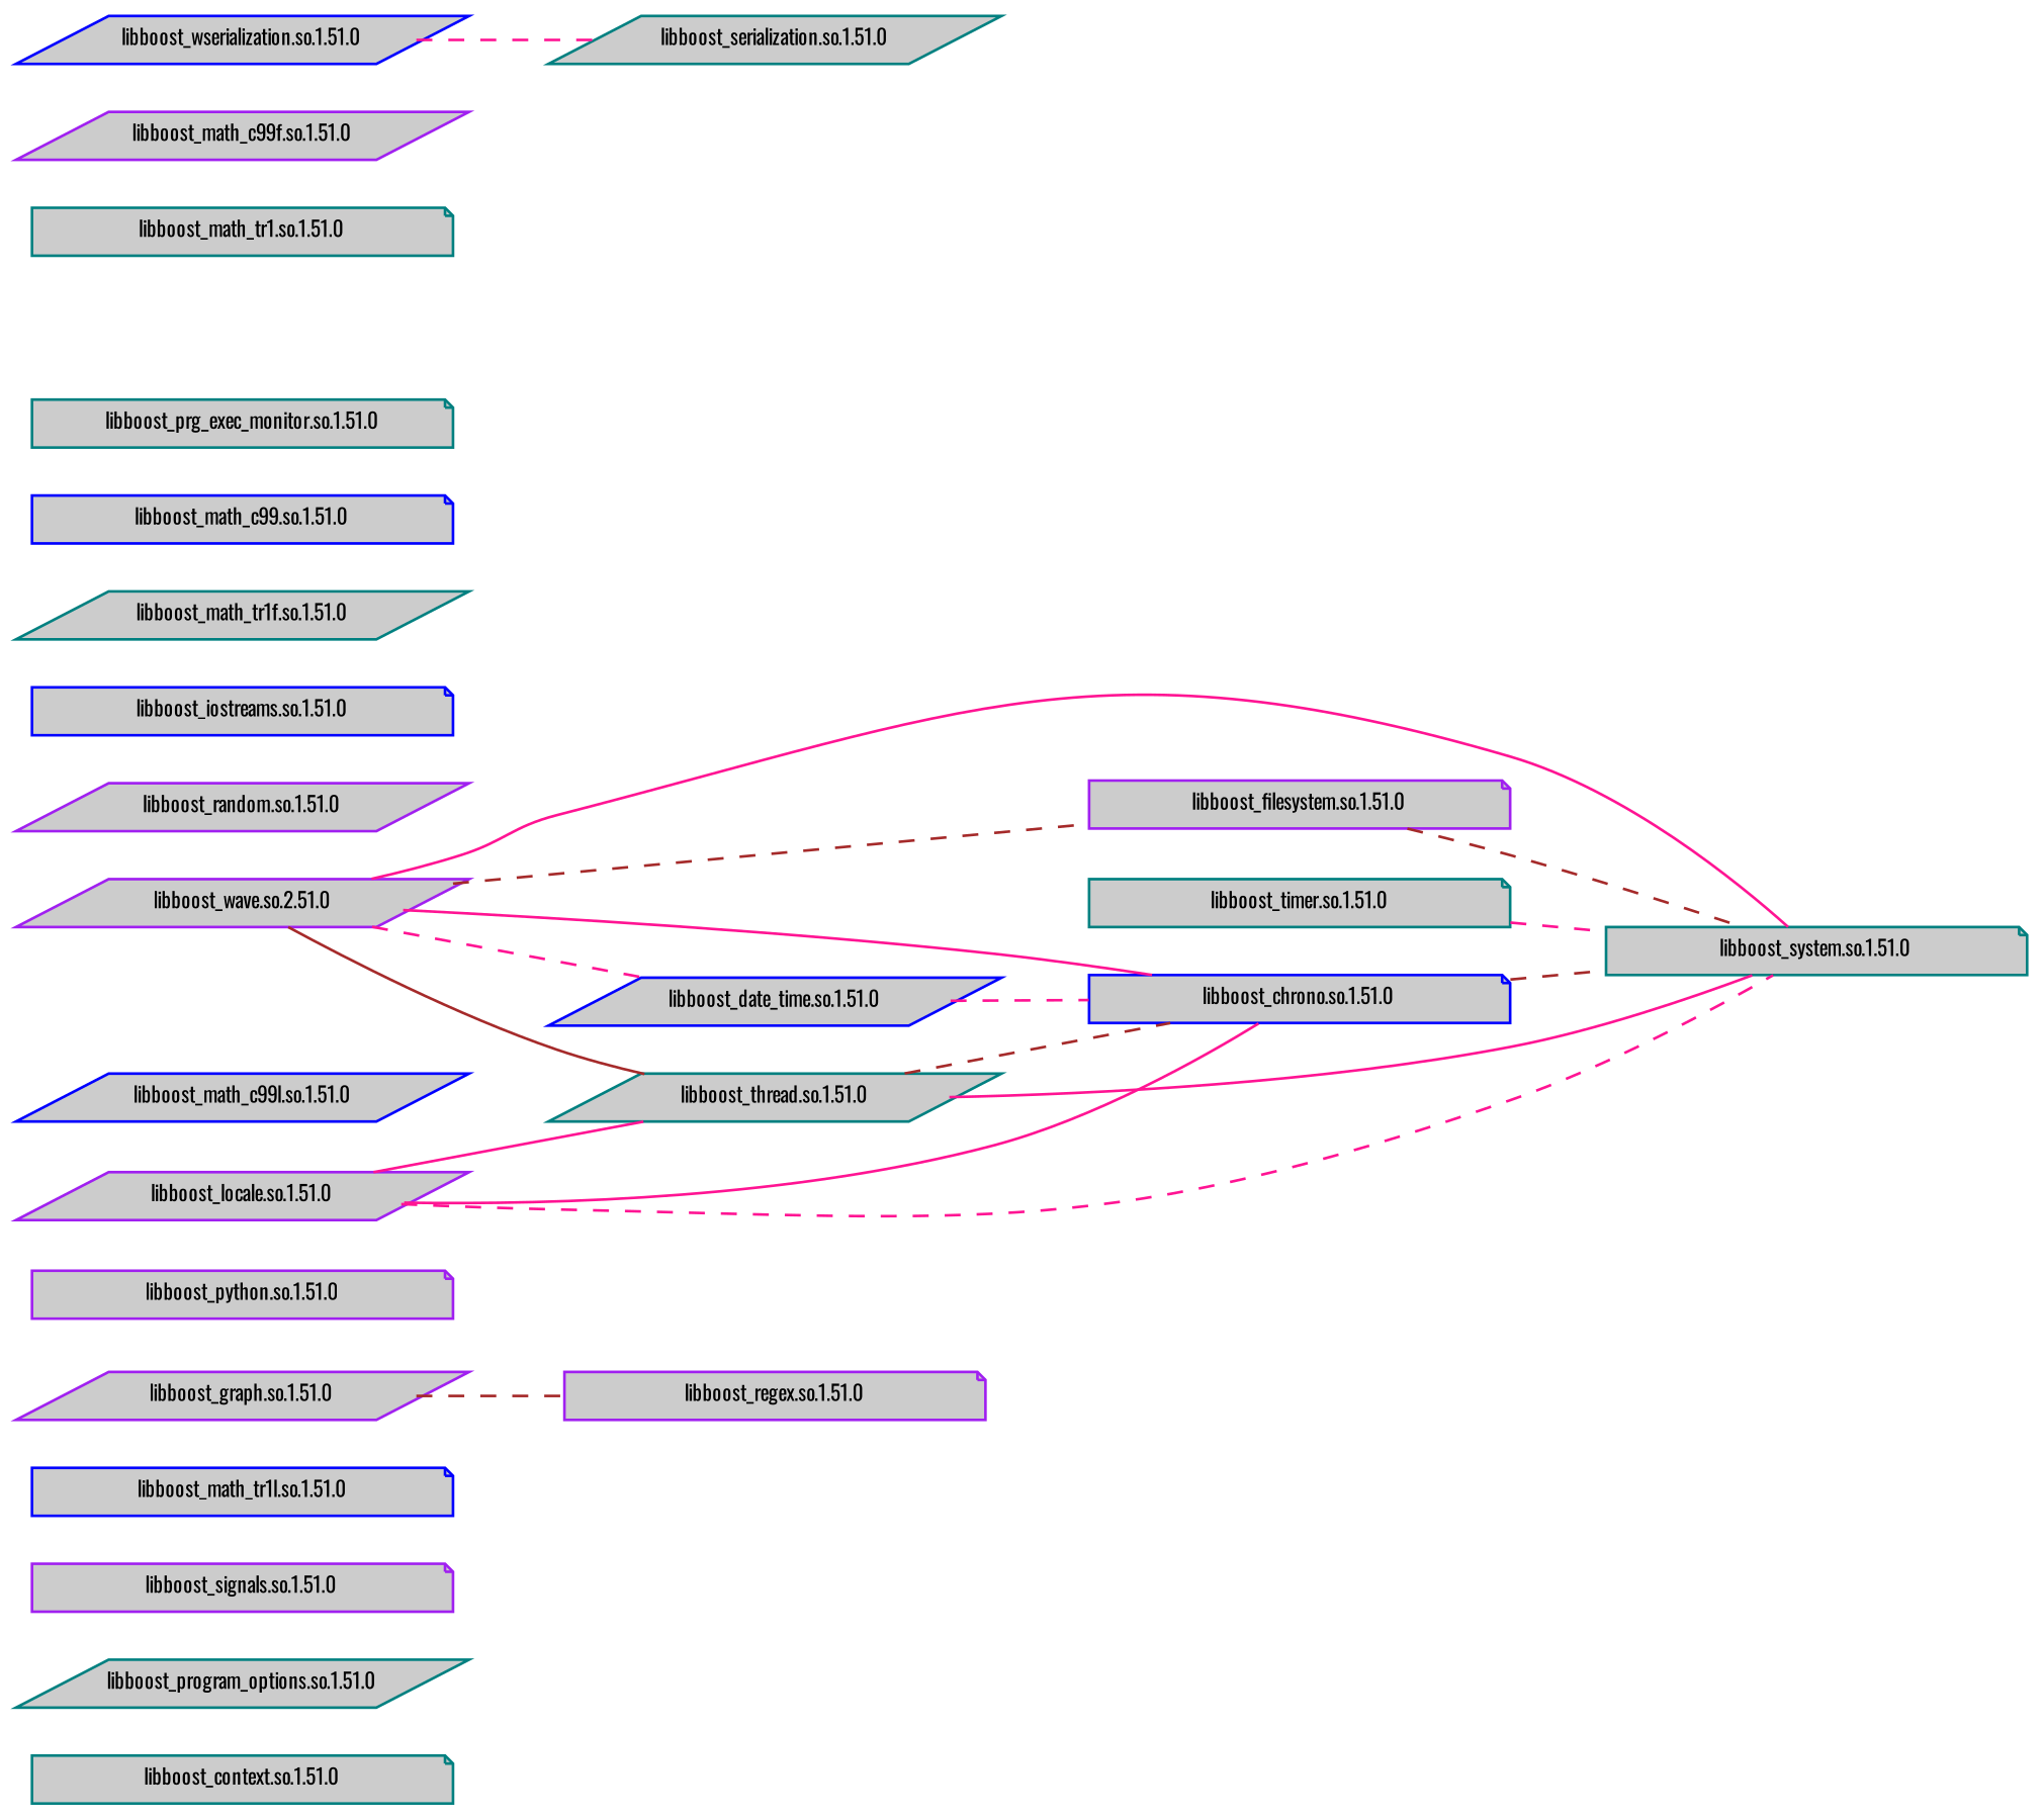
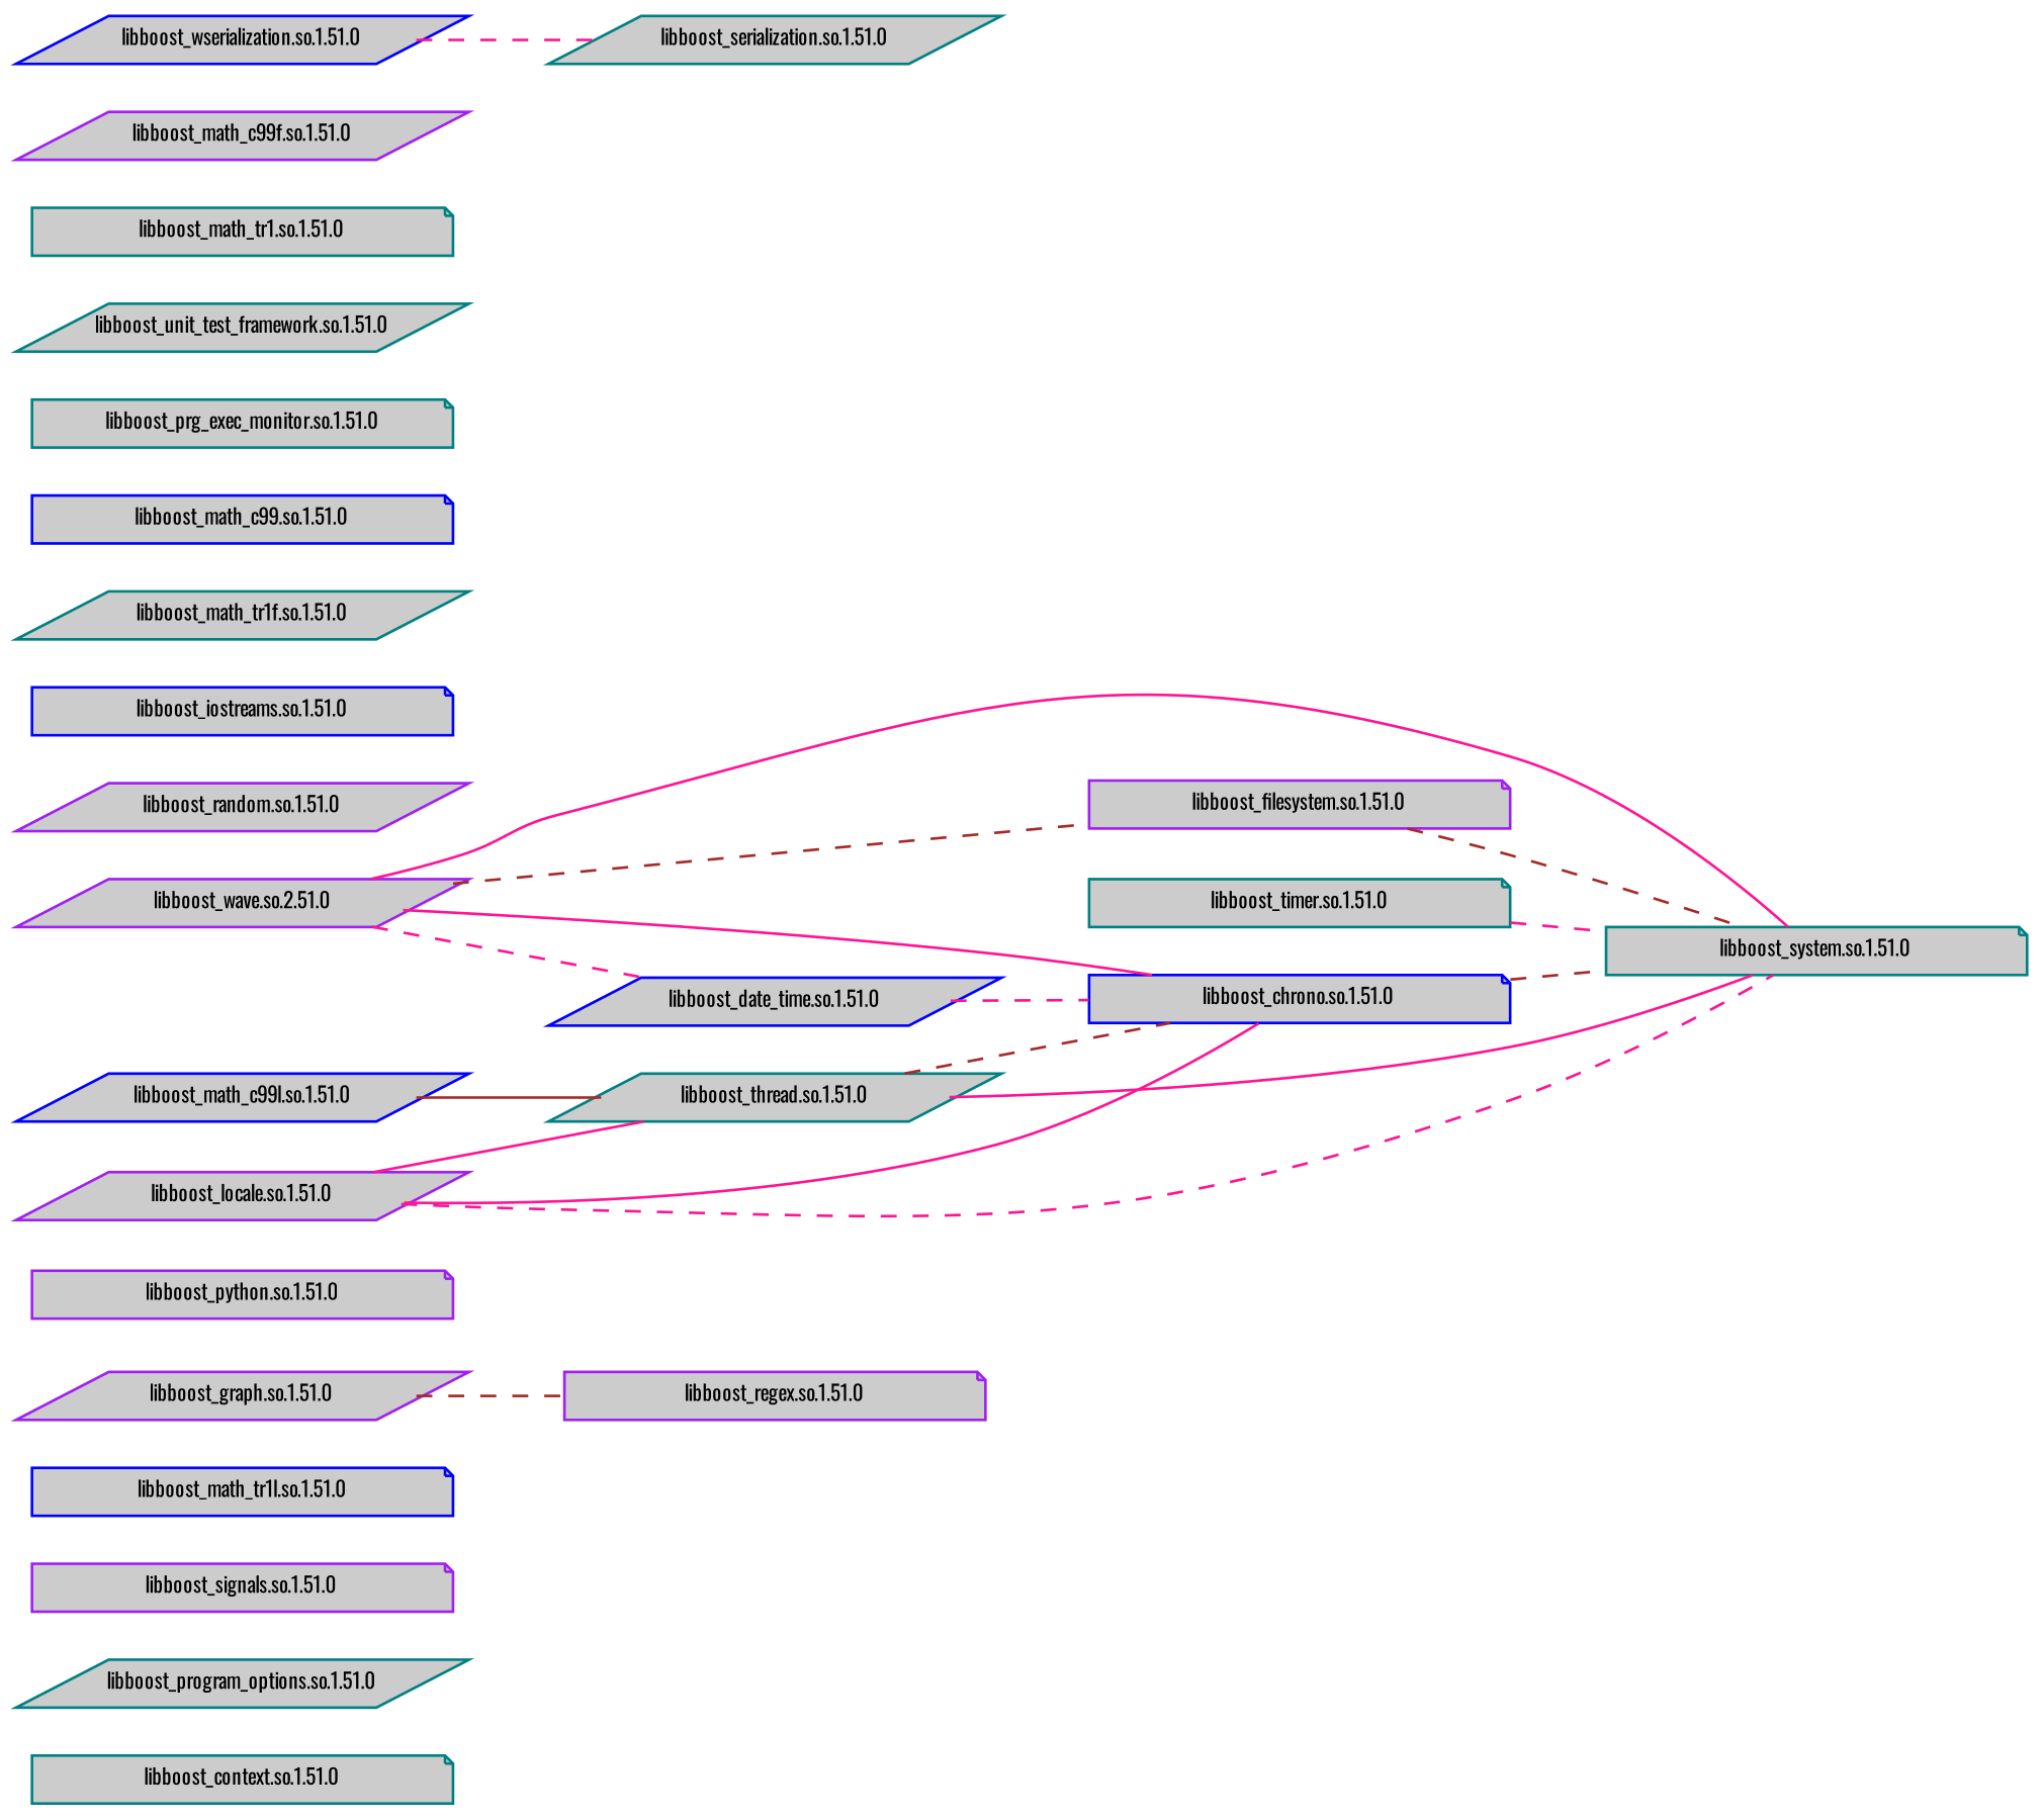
  graph {
    fontname=Oswald
    rankdir=LR
    node [color=teal fillcolor=gray80 fixedsize=true fontcolor=black fontname=Oswald fontsize=8 shape=note style=filled]
    edge [color=deeppink fontname=Oswald style=dashed]
    "libboost_context.so.1.51.0" [height=0.25 width=2.2]
    "libboost_program_options.so.1.51.0" [height=0.25 shape=parallelogram width=2.2]
    "libboost_signals.so.1.51.0" [color=purple height=0.25 width=2.2]
    "libboost_math_tr1l.so.1.51.0" [color=blue height=0.25 width=2.2]
    "libboost_graph.so.1.51.0" [color=purple height=0.25 shape=parallelogram width=2.2]
    "libboost_regex.so.1.51.0" [color=purple height=0.25 width=2.2]
    "libboost_python.so.1.51.0" [color=purple height=0.25 width=2.2]
    "libboost_math_c99l.so.1.51.0" [color=blue height=0.25 shape=parallelogram width=2.2]
    "libboost_random.so.1.51.0" [color=purple height=0.25 shape=parallelogram width=2.2]
    "libboost_iostreams.so.1.51.0" [color=blue height=0.25 width=2.2]
    "libboost_chrono.so.1.51.0" [color=blue height=0.25 width=2.2]
    "libboost_system.so.1.51.0" [height=0.25 width=2.2]
    "libboost_timer.so.1.51.0" [height=0.25 width=2.2]
    "libboost_thread.so.1.51.0" [height=0.25 shape=parallelogram width=2.2]
    "libboost_filesystem.so.1.51.0" [color=purple height=0.25 width=2.2]
    "libboost_math_tr1f.so.1.51.0" [height=0.25 shape=parallelogram width=2.2]
    "libboost_math_c99.so.1.51.0" [color=blue height=0.25 width=2.2]
    "libboost_prg_exec_monitor.so.1.51.0" [height=0.25 width=2.2]
+   "libboost_unit_test_framework.so.1.51.0" [height=0.25 shape=parallelogram width=2.2]
    "libboost_locale.so.1.51.0" [color=purple height=0.25 shape=parallelogram width=2.2]
    "libboost_math_tr1.so.1.51.0" [height=0.25 width=2.2]
    n22 [color=purple height=0.25 label="libboost_wave.so.2.51.0" shape=parallelogram width=2.2]
    "libboost_date_time.so.1.51.0" [color=blue height=0.25 shape=parallelogram width=2.2]
    "libboost_math_c99f.so.1.51.0" [color=purple height=0.25 shape=parallelogram width=2.2]
    "libboost_wserialization.so.1.51.0" [color=blue height=0.25 shape=parallelogram width=2.2]
    "libboost_serialization.so.1.51.0" [height=0.25 shape=parallelogram width=2.2]
    "libboost_graph.so.1.51.0" -- "libboost_regex.so.1.51.0" [color=brown]
    "libboost_chrono.so.1.51.0" -- "libboost_system.so.1.51.0" [color=brown]
    "libboost_timer.so.1.51.0" -- "libboost_system.so.1.51.0"
    "libboost_thread.so.1.51.0" -- "libboost_chrono.so.1.51.0" [color=brown]
    "libboost_thread.so.1.51.0" -- "libboost_system.so.1.51.0" [style=solid]
    "libboost_filesystem.so.1.51.0" -- "libboost_system.so.1.51.0" [color=brown]
    "libboost_locale.so.1.51.0" -- "libboost_chrono.so.1.51.0" [style=solid]
    "libboost_locale.so.1.51.0" -- "libboost_system.so.1.51.0"
    "libboost_locale.so.1.51.0" -- "libboost_thread.so.1.51.0" [style=solid]
    n22 -- "libboost_chrono.so.1.51.0" [style=solid]
    n22 -- "libboost_system.so.1.51.0" [style=solid]
-   n22 -- "libboost_thread.so.1.51.0" [color=brown style=solid]
+   "libboost_math_c99l.so.1.51.0" -- "libboost_thread.so.1.51.0" [color=brown style=solid]
    n22 -- "libboost_filesystem.so.1.51.0" [color=brown]
    n22 -- "libboost_date_time.so.1.51.0"
    "libboost_date_time.so.1.51.0" -- "libboost_chrono.so.1.51.0"
    "libboost_wserialization.so.1.51.0" -- "libboost_serialization.so.1.51.0"
  }
